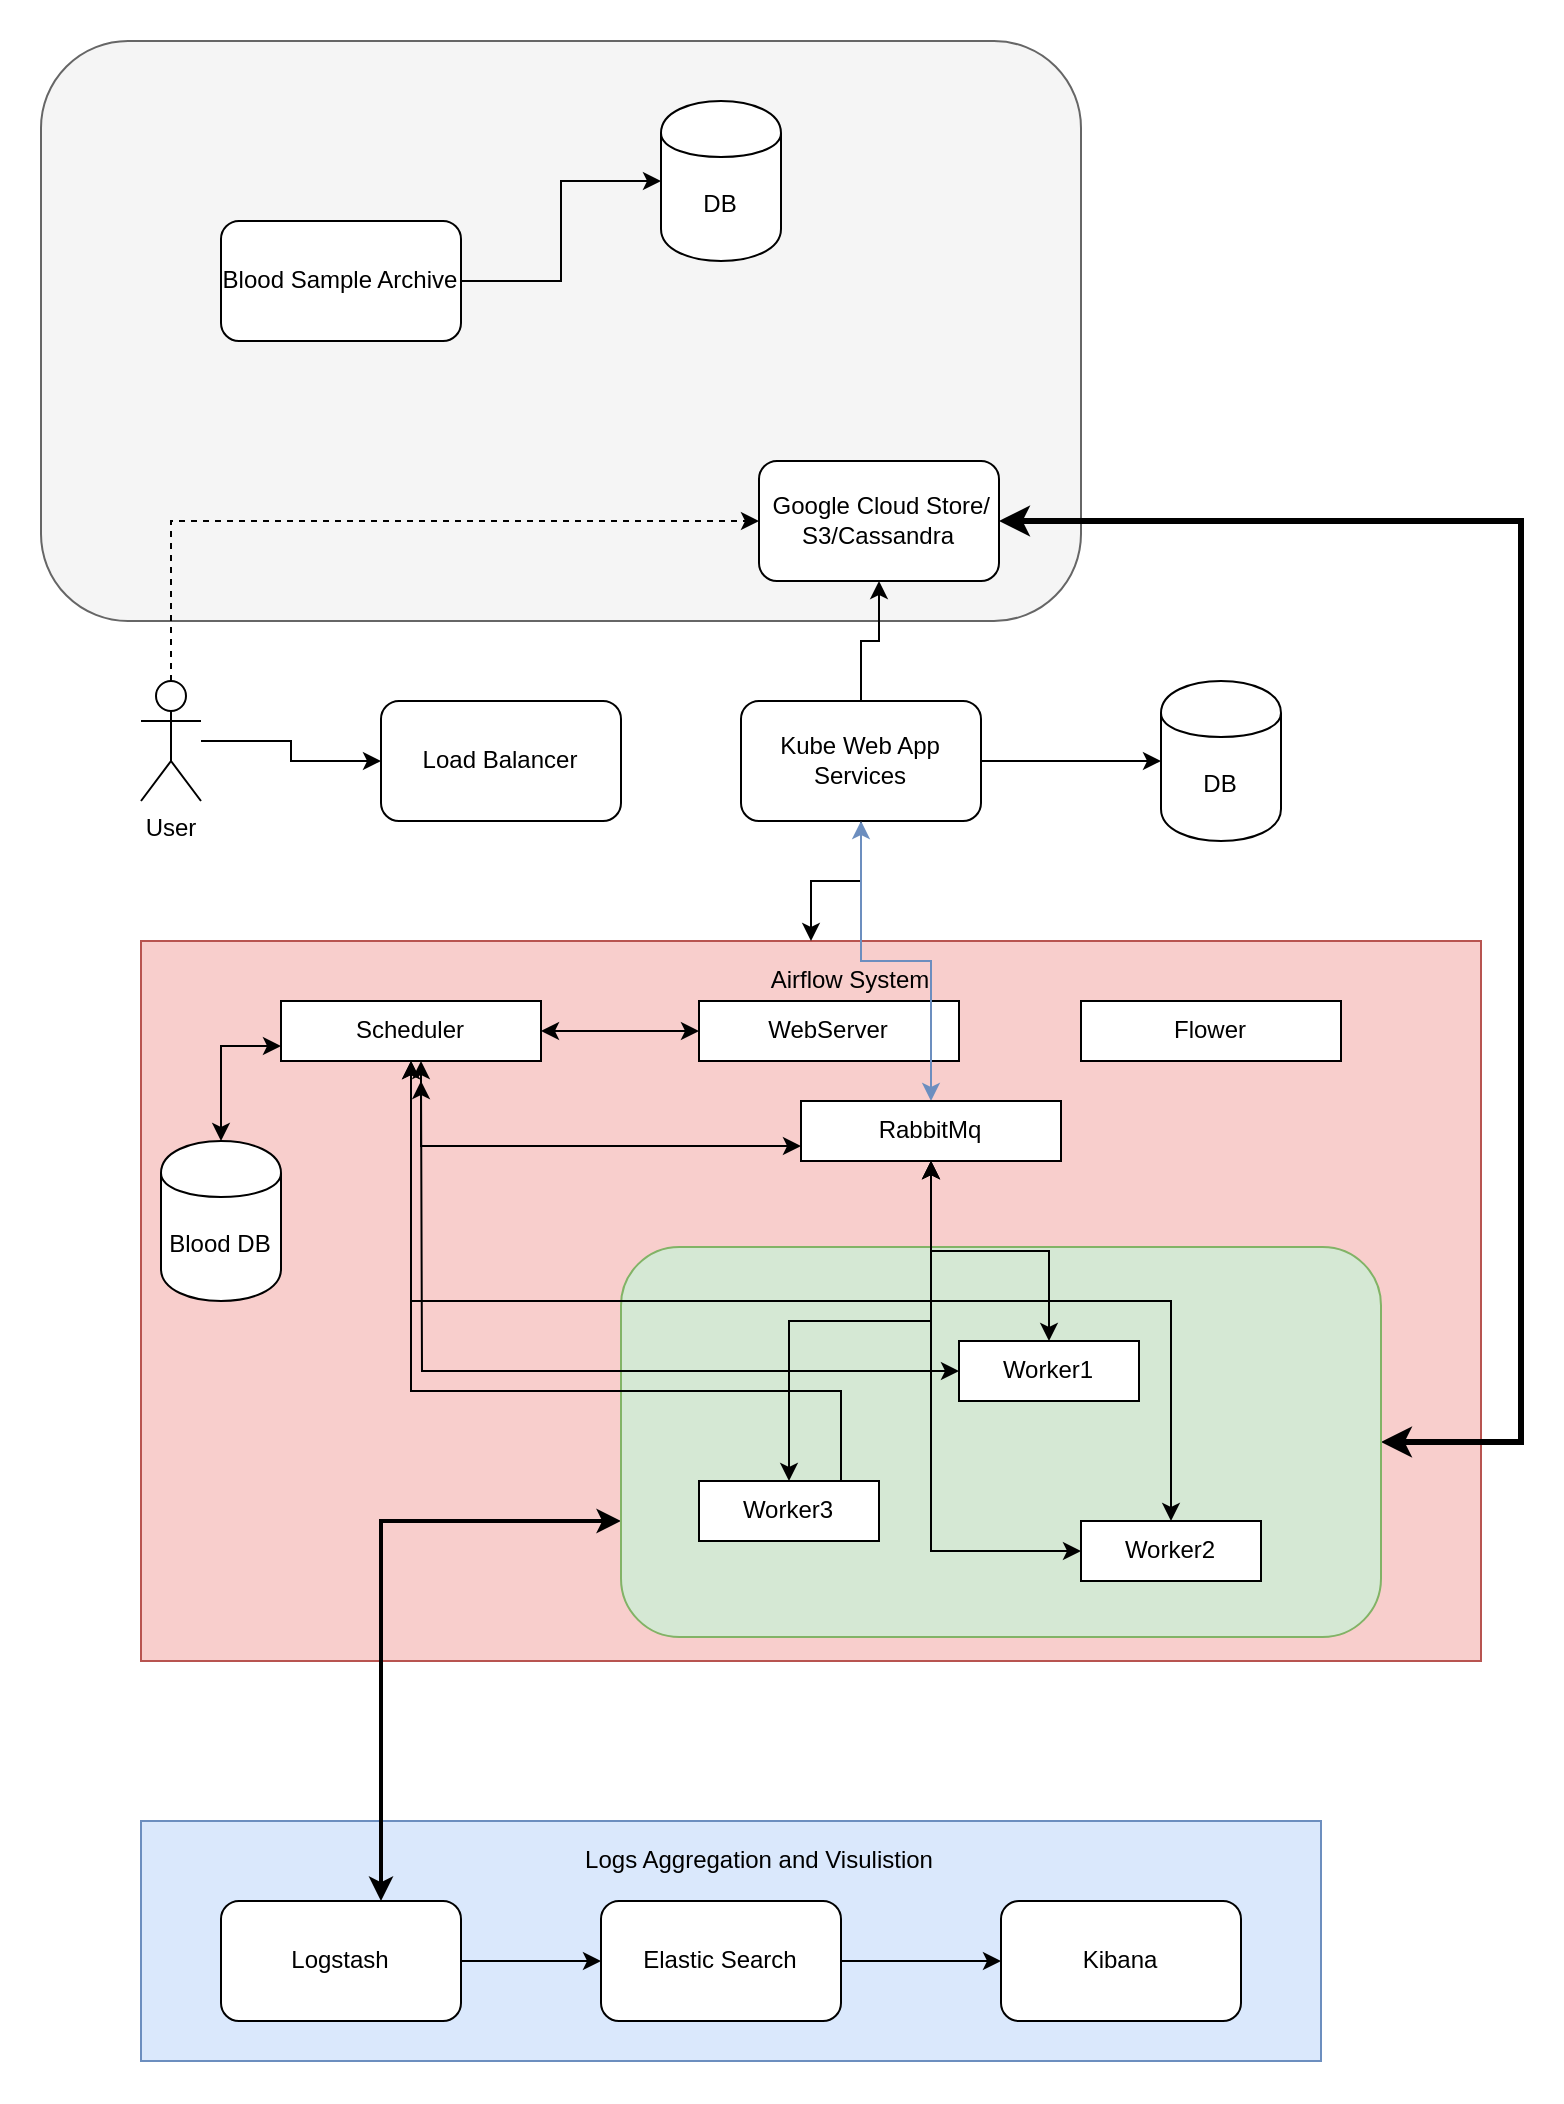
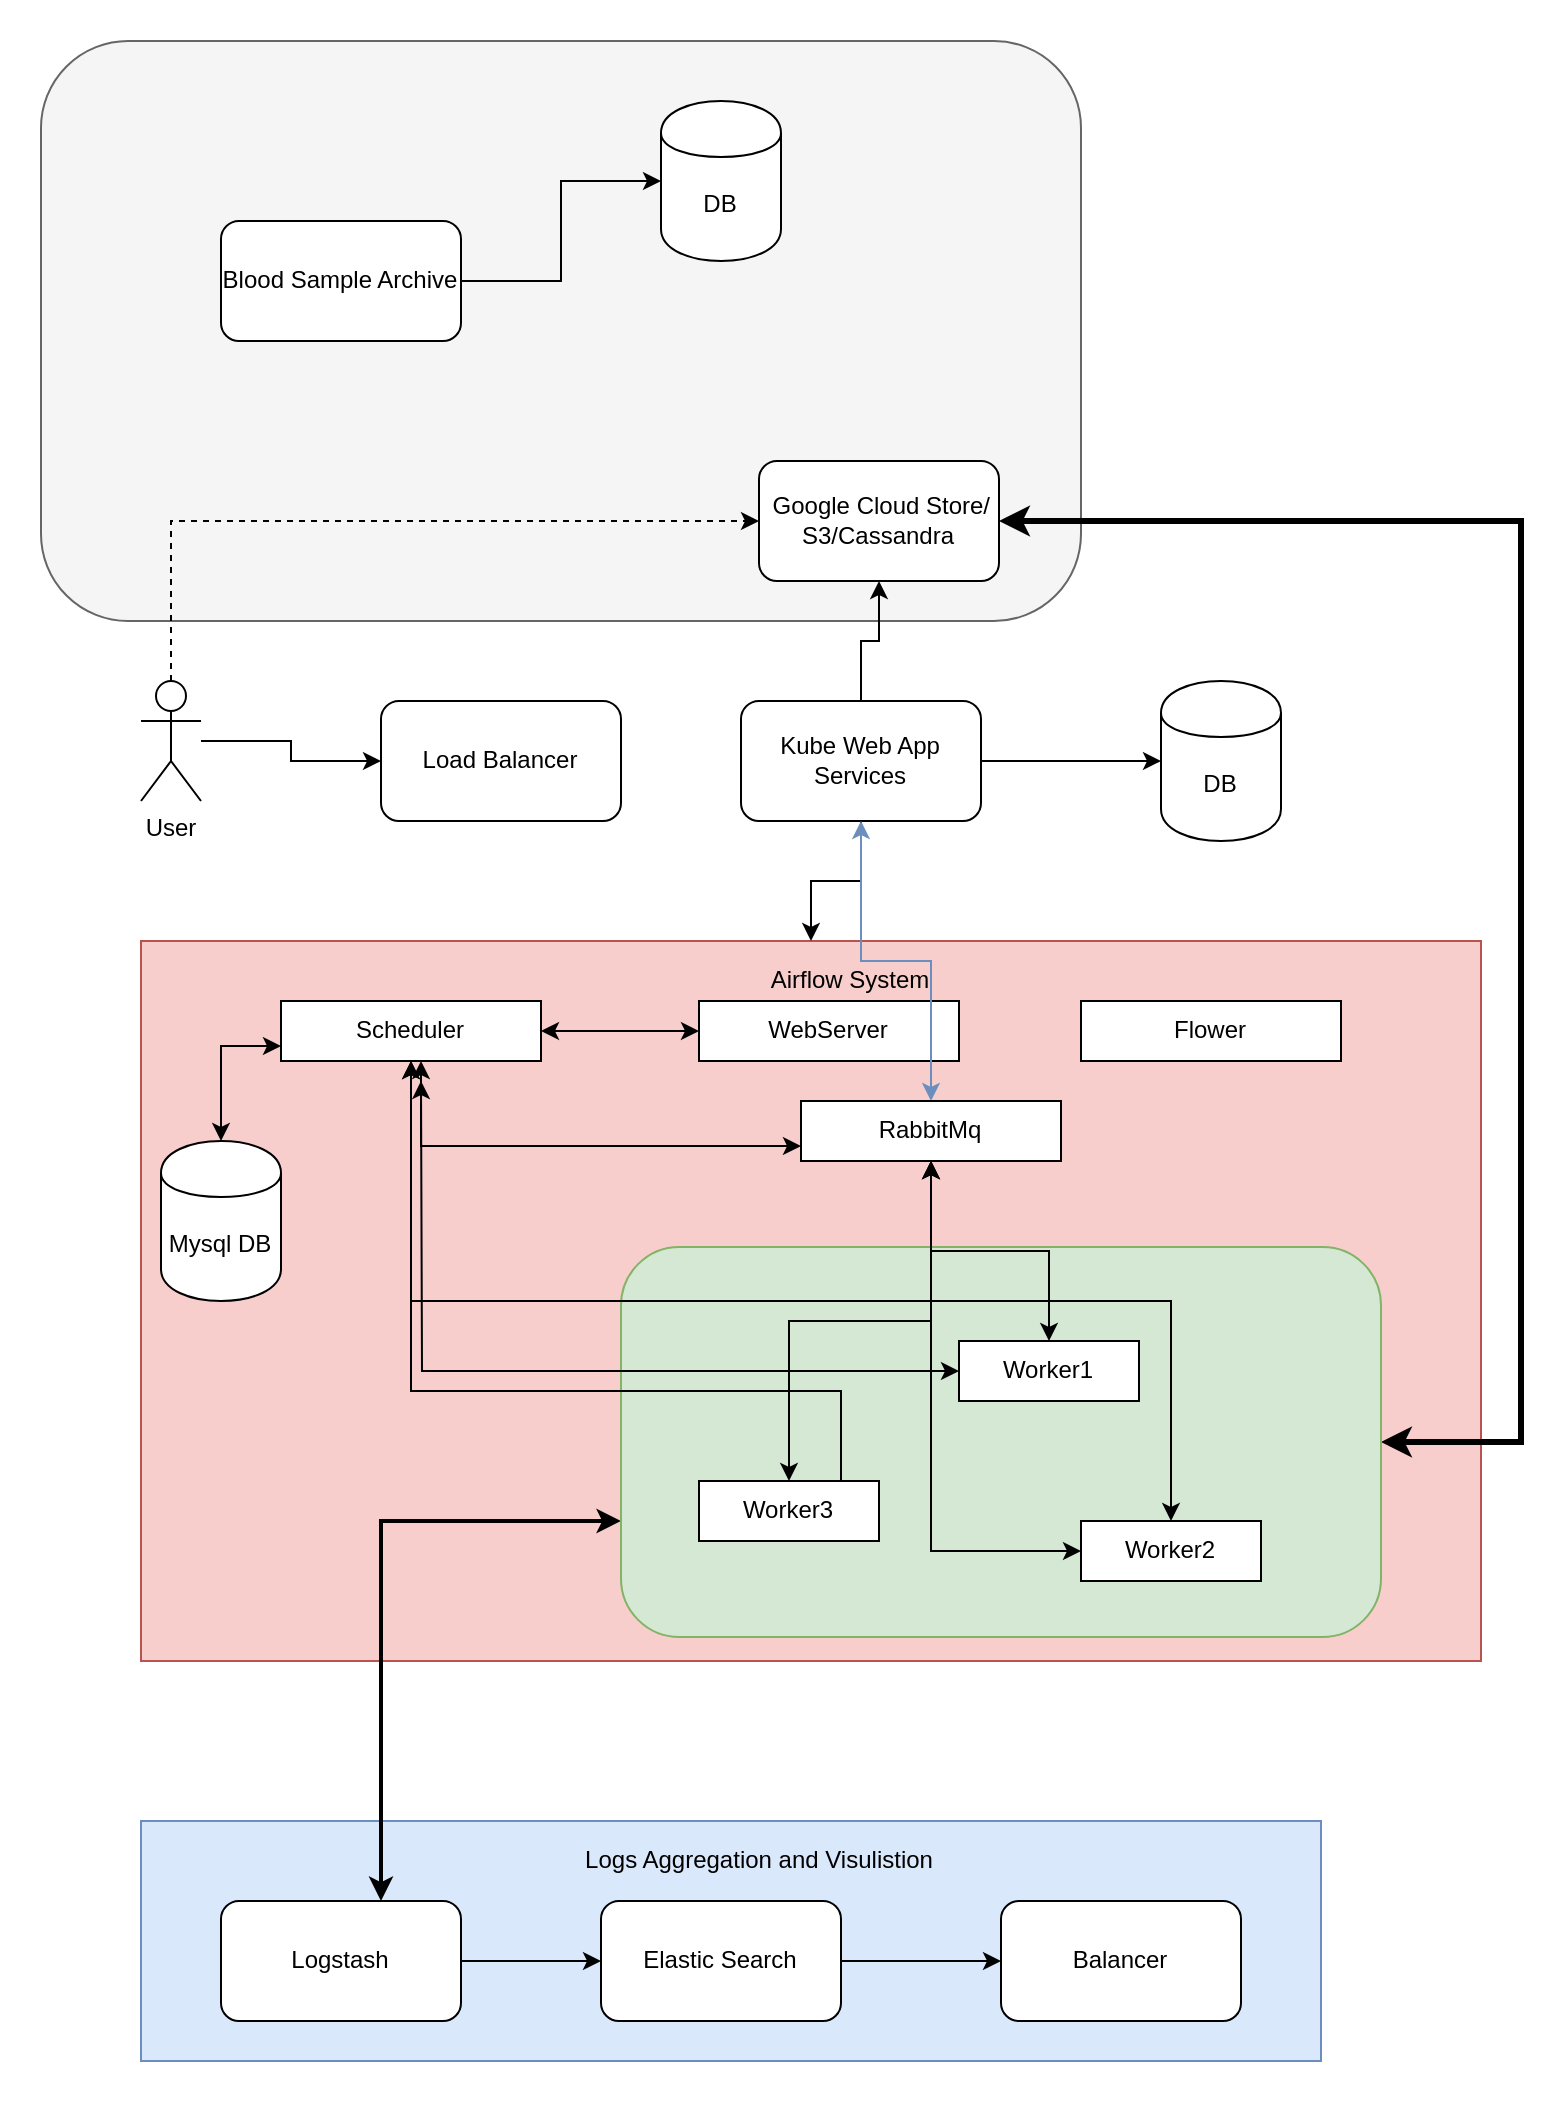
  <mxCell id="0" />
  <mxCell id="1" parent="0" />
  <mxCell id="2" value="" style="rounded=1;whiteSpace=wrap;html=1;fillColor=#f5f5f5;strokeColor=#666666;fontColor=#333333;" vertex="1" parent="1"><mxGeometry x="20" y="20" width="520" height="290" as="geometry" /></mxCell>
  <mxCell id="3" value="" style="rounded=0;whiteSpace=wrap;html=1;fillColor=#dae8fc;strokeColor=#6c8ebf;" vertex="1" parent="1"><mxGeometry x="70" y="910" width="590" height="120" as="geometry" /></mxCell>
  <mxCell id="4" value="" style="rounded=0;whiteSpace=wrap;html=1;fillColor=#f8cecc;strokeColor=#b85450;" parent="1" vertex="1"><mxGeometry x="70" y="470" width="670" height="360" as="geometry" /></mxCell>
  <mxCell id="5" style="edgeStyle=orthogonalEdgeStyle;rounded=0;orthogonalLoop=1;jettySize=auto;html=1;entryX=1;entryY=0.5;entryDx=0;entryDy=0;startArrow=classic;startFill=1;strokeWidth=3;" parent="1" source="7" target="16" edge="1"><mxGeometry relative="1" as="geometry"><Array as="points"><mxPoint x="760" y="720" /><mxPoint x="760" y="260" /></Array></mxGeometry></mxCell>
  <mxCell id="6" style="edgeStyle=orthogonalEdgeStyle;rounded=0;orthogonalLoop=1;jettySize=auto;html=1;startArrow=classic;startFill=1;strokeColor=#000000;strokeWidth=2;" edge="1" parent="1" source="7" target="41"><mxGeometry relative="1" as="geometry"><Array as="points"><mxPoint x="190" y="760" /></Array></mxGeometry></mxCell>
  <mxCell id="7" value="" style="rounded=1;whiteSpace=wrap;html=1;fillColor=#d5e8d4;strokeColor=#82b366;" parent="1" vertex="1"><mxGeometry x="310" y="623" width="380" height="195" as="geometry" /></mxCell>
  <mxCell id="8" value="" style="edgeStyle=orthogonalEdgeStyle;rounded=0;orthogonalLoop=1;jettySize=auto;html=1;" parent="1" source="10" target="11" edge="1"><mxGeometry relative="1" as="geometry"><mxPoint x="180" y="370" as="targetPoint" /></mxGeometry></mxCell>
  <mxCell id="9" value="" style="edgeStyle=orthogonalEdgeStyle;rounded=0;orthogonalLoop=1;jettySize=auto;html=1;entryX=0;entryY=0.5;entryDx=0;entryDy=0;dashed=1;" parent="1" source="10" target="16" edge="1"><mxGeometry relative="1" as="geometry"><mxPoint x="85" y="260" as="targetPoint" /><Array as="points"><mxPoint x="85" y="260" /></Array></mxGeometry></mxCell>
  <mxCell id="10" value="User&lt;br&gt;" style="shape=umlActor;verticalLabelPosition=bottom;labelBackgroundColor=#ffffff;verticalAlign=top;html=1;outlineConnect=0;" parent="1" vertex="1"><mxGeometry x="70" y="340" width="30" height="60" as="geometry" /></mxCell>
  <mxCell id="11" value="Load Balancer" style="rounded=1;whiteSpace=wrap;html=1;" parent="1" vertex="1"><mxGeometry x="190" y="350" width="120" height="60" as="geometry" /></mxCell>
  <mxCell id="12" value="" style="edgeStyle=orthogonalEdgeStyle;rounded=0;orthogonalLoop=1;jettySize=auto;html=1;" parent="1" source="15" target="17" edge="1"><mxGeometry relative="1" as="geometry" /></mxCell>
  <mxCell id="13" value="" style="edgeStyle=orthogonalEdgeStyle;rounded=0;orthogonalLoop=1;jettySize=auto;html=1;" parent="1" source="15" target="16" edge="1"><mxGeometry relative="1" as="geometry" /></mxCell>
  <mxCell id="14" value="" style="edgeStyle=orthogonalEdgeStyle;rounded=0;orthogonalLoop=1;jettySize=auto;html=1;" parent="1" source="15" target="4" edge="1"><mxGeometry relative="1" as="geometry" /></mxCell>
  <mxCell id="15" value="Kube Web App Services" style="rounded=1;whiteSpace=wrap;html=1;" parent="1" vertex="1"><mxGeometry x="370" y="350" width="120" height="60" as="geometry" /></mxCell>
  <mxCell id="16" value="&amp;nbsp;Google Cloud Store/ S3/Cassandra" style="rounded=1;whiteSpace=wrap;html=1;" parent="1" vertex="1"><mxGeometry x="379" y="230" width="120" height="60" as="geometry" /></mxCell>
  <mxCell id="17" value="DB" style="shape=cylinder;whiteSpace=wrap;html=1;boundedLbl=1;backgroundOutline=1;" parent="1" vertex="1"><mxGeometry x="580" y="340" width="60" height="80" as="geometry" /></mxCell>
  <mxCell id="18" value="DB" style="shape=cylinder;whiteSpace=wrap;html=1;boundedLbl=1;backgroundOutline=1;" parent="1" vertex="1"><mxGeometry x="330" y="50" width="60" height="80" as="geometry" /></mxCell>
  <mxCell id="19" value="" style="edgeStyle=orthogonalEdgeStyle;rounded=0;orthogonalLoop=1;jettySize=auto;html=1;" parent="1" source="20" target="18" edge="1"><mxGeometry relative="1" as="geometry" /></mxCell>
  <mxCell id="20" value="Blood Sample Archive" style="rounded=1;whiteSpace=wrap;html=1;" parent="1" vertex="1"><mxGeometry x="110" y="110" width="120" height="60" as="geometry" /></mxCell>
  <mxCell id="21" value="Airflow System" style="text;html=1;strokeColor=none;fillColor=none;align=center;verticalAlign=middle;whiteSpace=wrap;rounded=0;" parent="1" vertex="1"><mxGeometry x="360" y="480" width="130" height="20" as="geometry" /></mxCell>
  <mxCell id="22" style="edgeStyle=orthogonalEdgeStyle;rounded=0;orthogonalLoop=1;jettySize=auto;html=1;entryX=0;entryY=0.75;entryDx=0;entryDy=0;startArrow=classic;startFill=1;" parent="1" source="25" target="30" edge="1"><mxGeometry relative="1" as="geometry"><Array as="points"><mxPoint x="210" y="573" /></Array></mxGeometry></mxCell>
  <mxCell id="23" style="edgeStyle=orthogonalEdgeStyle;rounded=0;orthogonalLoop=1;jettySize=auto;html=1;startArrow=classic;startFill=1;" parent="1" source="25" target="37" edge="1"><mxGeometry relative="1" as="geometry"><Array as="points"><mxPoint x="205" y="650" /></Array></mxGeometry></mxCell>
  <mxCell id="24" style="edgeStyle=orthogonalEdgeStyle;rounded=0;orthogonalLoop=1;jettySize=auto;html=1;entryX=0.5;entryY=0;entryDx=0;entryDy=0;startArrow=classic;startFill=1;" parent="1" source="25" target="39" edge="1"><mxGeometry relative="1" as="geometry"><Array as="points"><mxPoint x="205" y="695" /><mxPoint x="420" y="695" /><mxPoint x="420" y="760" /></Array></mxGeometry></mxCell>
  <mxCell id="25" value="Scheduler" style="rounded=0;whiteSpace=wrap;html=1;" parent="1" vertex="1"><mxGeometry x="140" y="500" width="130" height="30" as="geometry" /></mxCell>
  <mxCell id="26" style="edgeStyle=orthogonalEdgeStyle;rounded=0;orthogonalLoop=1;jettySize=auto;html=1;startArrow=classic;startFill=1;" parent="1" source="27" target="25" edge="1"><mxGeometry relative="1" as="geometry" /></mxCell>
  <mxCell id="27" value="WebServer" style="rounded=0;whiteSpace=wrap;html=1;" parent="1" vertex="1"><mxGeometry x="349" y="500" width="130" height="30" as="geometry" /></mxCell>
  <mxCell id="28" value="Flower" style="rounded=0;whiteSpace=wrap;html=1;" parent="1" vertex="1"><mxGeometry x="540" y="500" width="130" height="30" as="geometry" /></mxCell>
  <mxCell id="29" style="edgeStyle=orthogonalEdgeStyle;rounded=0;orthogonalLoop=1;jettySize=auto;html=1;startArrow=classic;startFill=1;strokeColor=#6c8ebf;strokeWidth=1;fillColor=#dae8fc;" edge="1" parent="1" source="30" target="15"><mxGeometry relative="1" as="geometry" /></mxCell>
  <mxCell id="30" value="RabbitMq" style="rounded=0;whiteSpace=wrap;html=1;" parent="1" vertex="1"><mxGeometry x="400" y="550" width="130" height="30" as="geometry" /></mxCell>
  <mxCell id="31" style="edgeStyle=orthogonalEdgeStyle;rounded=0;orthogonalLoop=1;jettySize=auto;html=1;entryX=0;entryY=0.75;entryDx=0;entryDy=0;startArrow=classic;startFill=1;" parent="1" source="32" target="25" edge="1"><mxGeometry relative="1" as="geometry" /></mxCell>
- <mxCell id="32" value="Blood DB" style="shape=cylinder;whiteSpace=wrap;html=1;boundedLbl=1;backgroundOutline=1;" parent="1" vertex="1"><mxGeometry x="80" y="570" width="60" height="80" as="geometry" /></mxCell>
+ <mxCell id="32" value="Mysql DB" style="shape=cylinder;whiteSpace=wrap;html=1;boundedLbl=1;backgroundOutline=1;" parent="1" vertex="1"><mxGeometry x="80" y="570" width="60" height="80" as="geometry" /></mxCell>
  <mxCell id="33" style="edgeStyle=orthogonalEdgeStyle;rounded=0;orthogonalLoop=1;jettySize=auto;html=1;startArrow=classic;startFill=1;" parent="1" source="35" edge="1"><mxGeometry relative="1" as="geometry"><mxPoint x="210" y="540" as="targetPoint" /></mxGeometry></mxCell>
  <mxCell id="34" style="edgeStyle=orthogonalEdgeStyle;rounded=0;orthogonalLoop=1;jettySize=auto;html=1;startArrow=classic;startFill=1;" parent="1" source="35" target="30" edge="1"><mxGeometry relative="1" as="geometry" /></mxCell>
  <mxCell id="35" value="Worker1" style="rounded=0;whiteSpace=wrap;html=1;" parent="1" vertex="1"><mxGeometry x="479" y="670" width="90" height="30" as="geometry" /></mxCell>
  <mxCell id="36" style="edgeStyle=orthogonalEdgeStyle;rounded=0;orthogonalLoop=1;jettySize=auto;html=1;startArrow=classic;startFill=1;" parent="1" source="37" target="30" edge="1"><mxGeometry relative="1" as="geometry" /></mxCell>
  <mxCell id="37" value="Worker2" style="rounded=0;whiteSpace=wrap;html=1;" parent="1" vertex="1"><mxGeometry x="540" y="760" width="90" height="30" as="geometry" /></mxCell>
  <mxCell id="38" style="edgeStyle=orthogonalEdgeStyle;rounded=0;orthogonalLoop=1;jettySize=auto;html=1;startArrow=classic;startFill=1;" parent="1" source="39" target="30" edge="1"><mxGeometry relative="1" as="geometry" /></mxCell>
  <mxCell id="39" value="Worker3" style="rounded=0;whiteSpace=wrap;html=1;" parent="1" vertex="1"><mxGeometry x="349" y="740" width="90" height="30" as="geometry" /></mxCell>
  <mxCell id="40" value="" style="edgeStyle=orthogonalEdgeStyle;rounded=0;orthogonalLoop=1;jettySize=auto;html=1;" edge="1" parent="1" source="41" target="43"><mxGeometry relative="1" as="geometry" /></mxCell>
  <mxCell id="41" value="Logstash" style="rounded=1;whiteSpace=wrap;html=1;" vertex="1" parent="1"><mxGeometry x="110" y="950" width="120" height="60" as="geometry" /></mxCell>
  <mxCell id="42" value="" style="edgeStyle=orthogonalEdgeStyle;rounded=0;orthogonalLoop=1;jettySize=auto;html=1;" edge="1" parent="1" source="43" target="44"><mxGeometry relative="1" as="geometry" /></mxCell>
  <mxCell id="43" value="Elastic Search" style="rounded=1;whiteSpace=wrap;html=1;" vertex="1" parent="1"><mxGeometry x="300" y="950" width="120" height="60" as="geometry" /></mxCell>
- <mxCell id="44" value="Kibana" style="rounded=1;whiteSpace=wrap;html=1;" vertex="1" parent="1"><mxGeometry x="500" y="950" width="120" height="60" as="geometry" /></mxCell>
+ <mxCell id="44" value="Balancer" style="rounded=1;whiteSpace=wrap;html=1;" vertex="1" parent="1"><mxGeometry x="500" y="950" width="120" height="60" as="geometry" /></mxCell>
  <mxCell id="45" value="Logs Aggregation and Visulistion" style="text;html=1;strokeColor=none;fillColor=none;align=center;verticalAlign=middle;whiteSpace=wrap;rounded=0;" vertex="1" parent="1"><mxGeometry x="269" y="920" width="221" height="20" as="geometry" /></mxCell>
